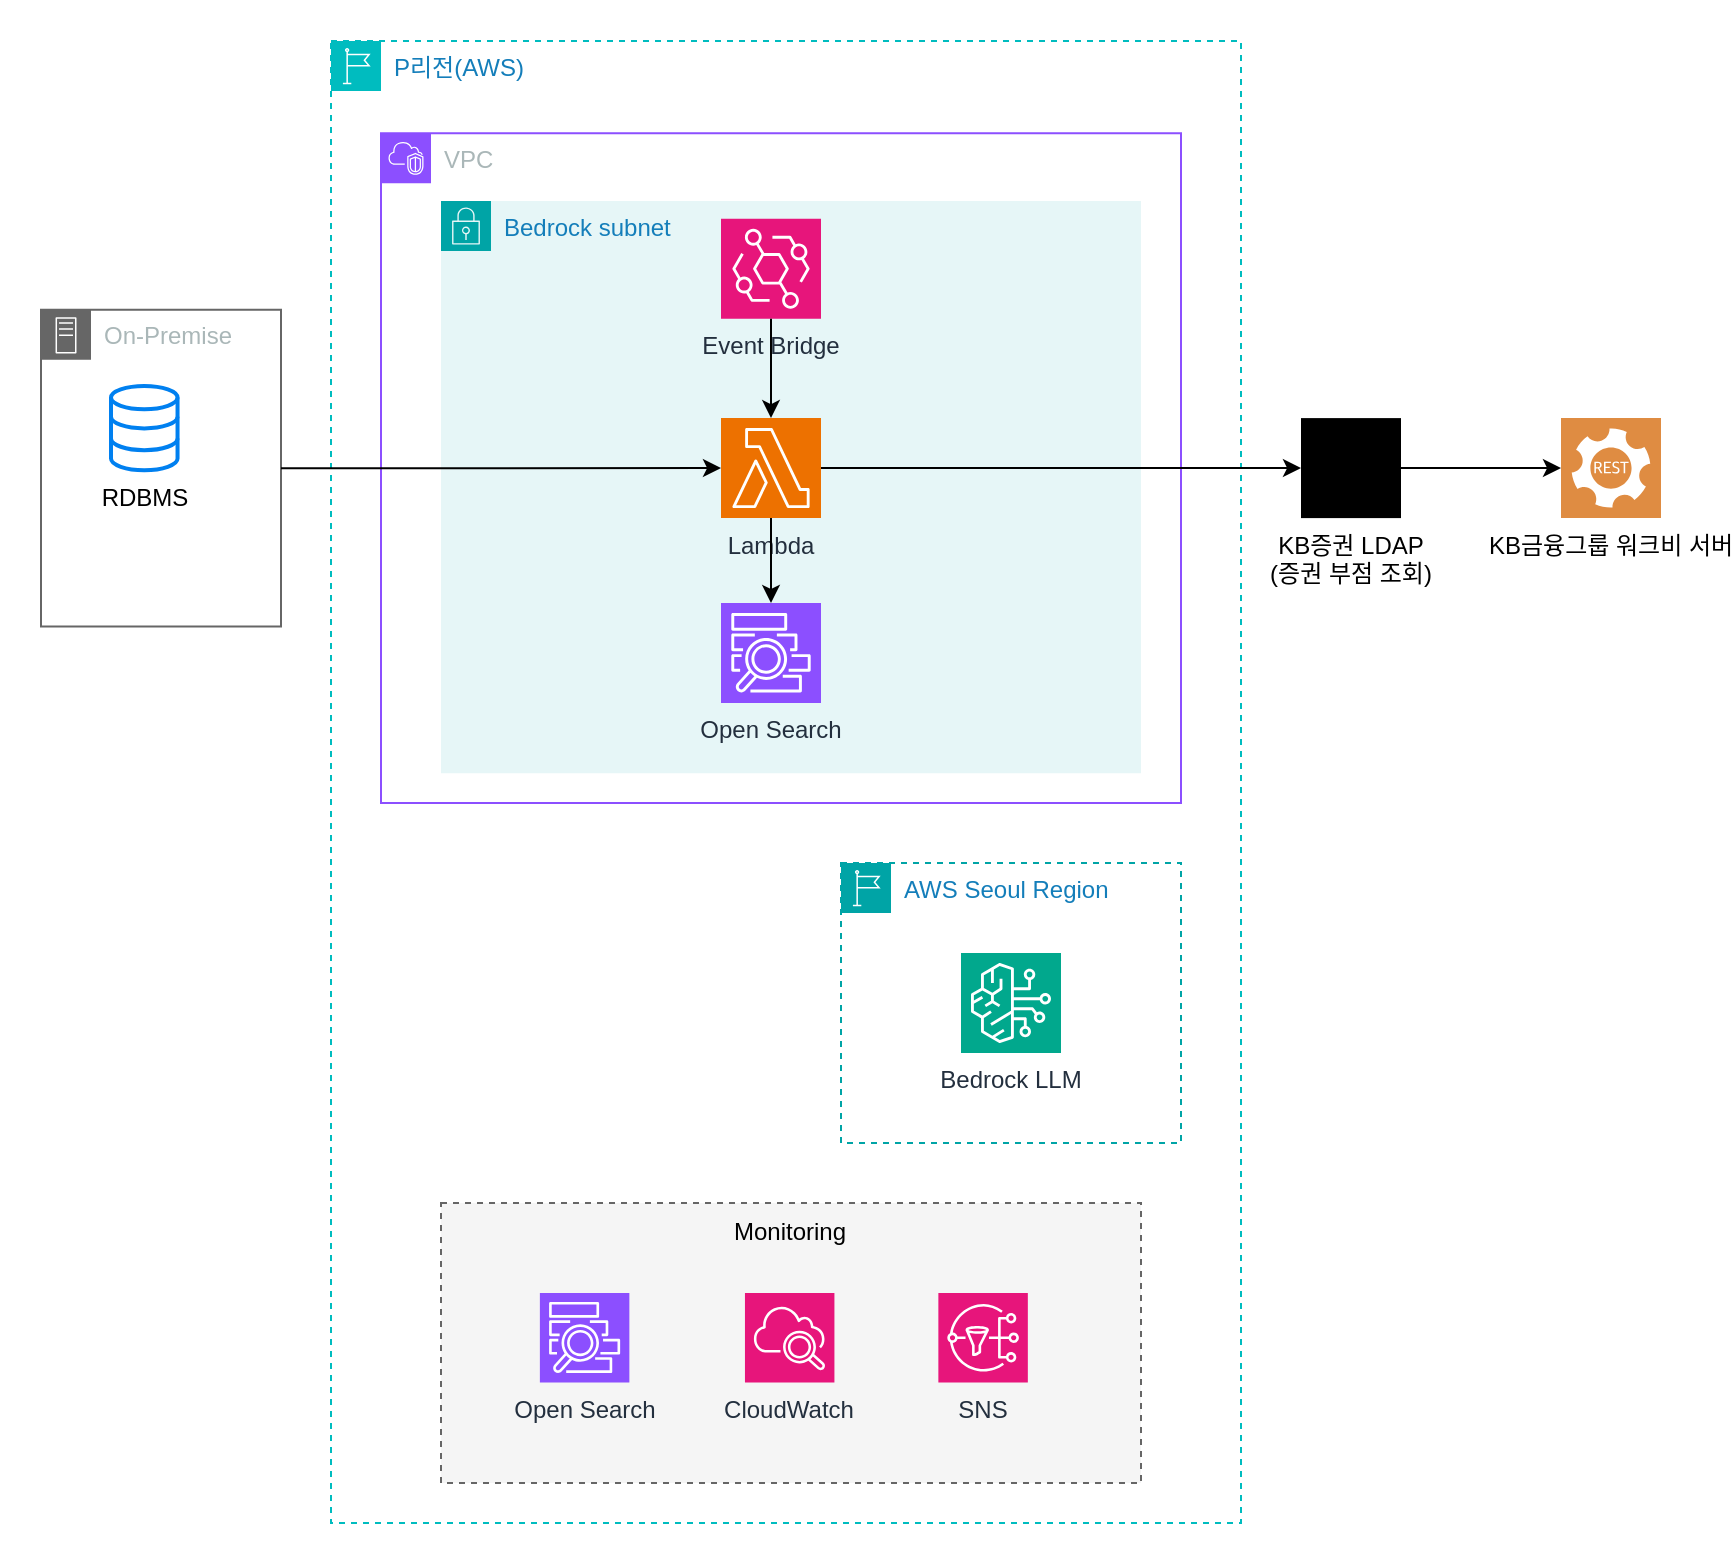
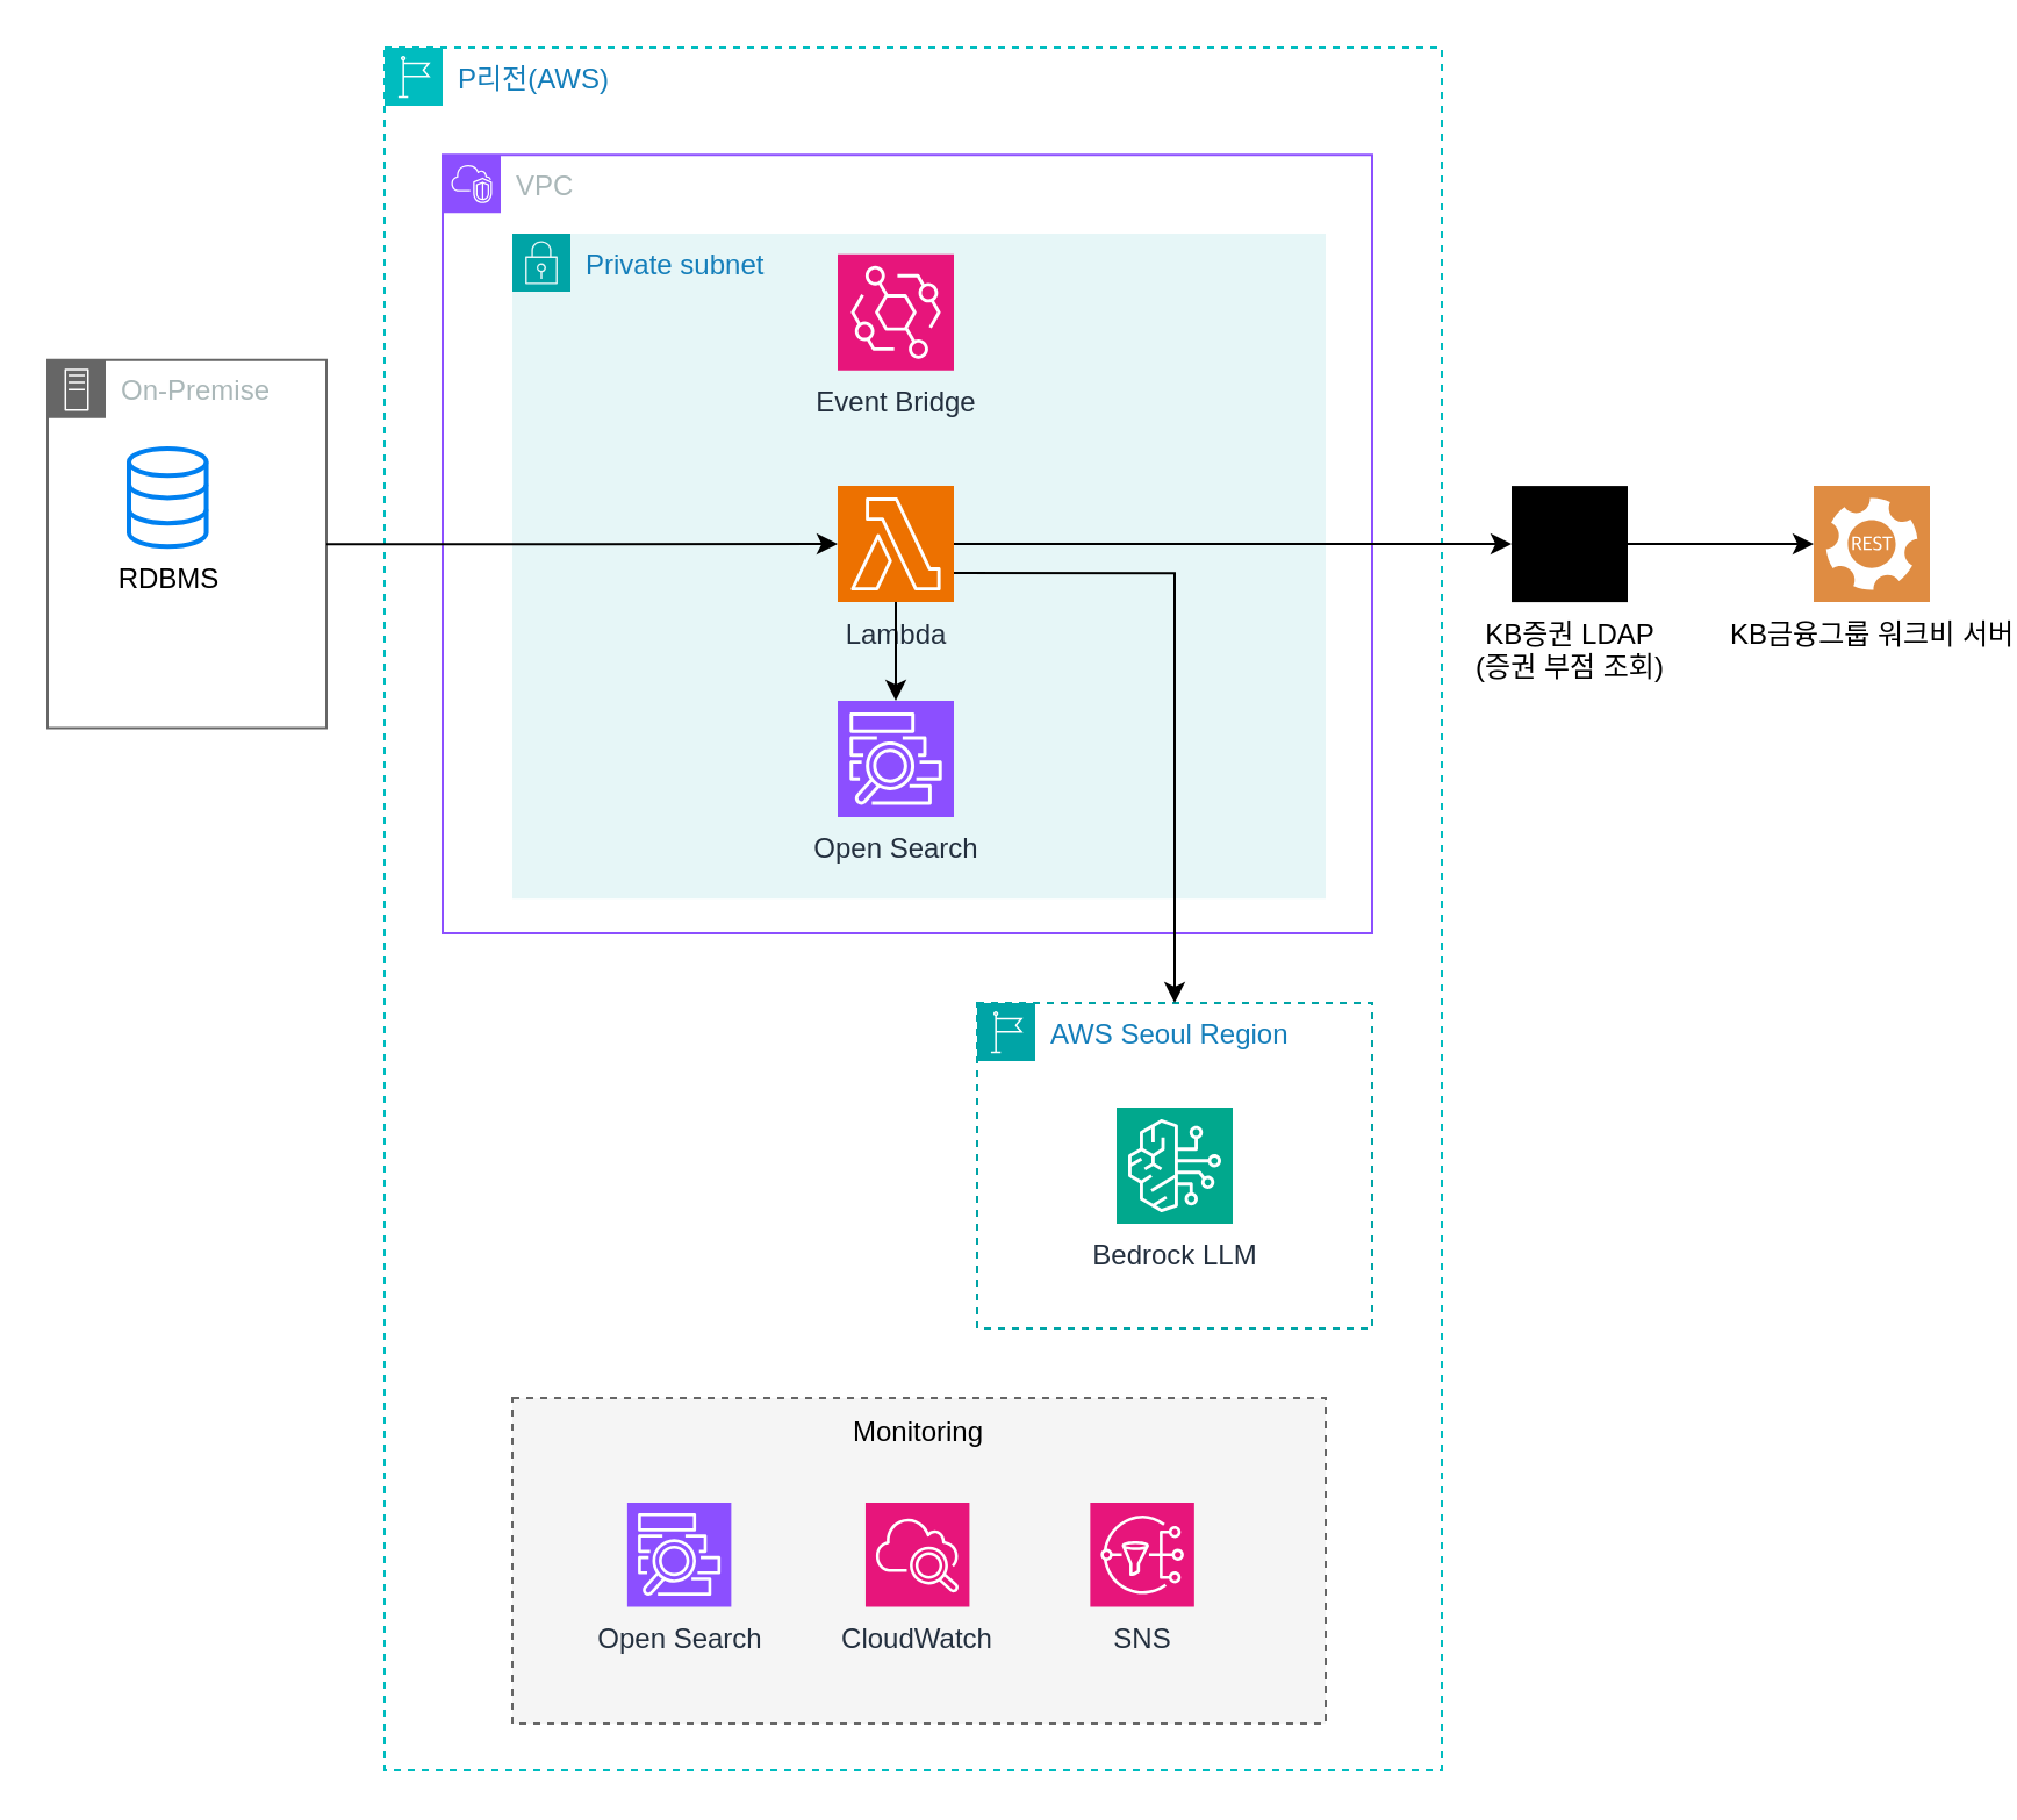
  <mxCell id="0" />
  <mxCell id="1" parent="0" />
- <mxCell id="2" value="Bedrock subnet" style="points=[[0,0],[0.25,0],[0.5,0],[0.75,0],[1,0],[1,0.25],[1,0.5],[1,0.75],[1,1],[0.75,1],[0.5,1],[0.25,1],[0,1],[0,0.75],[0,0.5],[0,0.25]];outlineConnect=0;gradientColor=none;html=1;whiteSpace=wrap;fontSize=12;fontStyle=0;container=0;pointerEvents=0;collapsible=0;recursiveResize=0;shape=mxgraph.aws4.group;grIcon=mxgraph.aws4.group_security_group;grStroke=0;strokeColor=#00A4A6;fillColor=#E6F6F7;verticalAlign=top;align=left;spacingLeft=30;fontColor=#147EBA;dashed=0;" vertex="1" parent="1"><mxGeometry x="220" y="100" width="350" height="286.1" as="geometry" /></mxCell>
+ <mxCell id="2" value="Private subnet" style="points=[[0,0],[0.25,0],[0.5,0],[0.75,0],[1,0],[1,0.25],[1,0.5],[1,0.75],[1,1],[0.75,1],[0.5,1],[0.25,1],[0,1],[0,0.75],[0,0.5],[0,0.25]];outlineConnect=0;gradientColor=none;html=1;whiteSpace=wrap;fontSize=12;fontStyle=0;container=0;pointerEvents=0;collapsible=0;recursiveResize=0;shape=mxgraph.aws4.group;grIcon=mxgraph.aws4.group_security_group;grStroke=0;strokeColor=#00A4A6;fillColor=#E6F6F7;verticalAlign=top;align=left;spacingLeft=30;fontColor=#147EBA;dashed=0;" vertex="1" parent="1"><mxGeometry x="220" y="100" width="350" height="286.1" as="geometry" /></mxCell>
  <mxCell id="3" value="VPC" style="points=[[0,0],[0.25,0],[0.5,0],[0.75,0],[1,0],[1,0.25],[1,0.5],[1,0.75],[1,1],[0.75,1],[0.5,1],[0.25,1],[0,1],[0,0.75],[0,0.5],[0,0.25]];outlineConnect=0;gradientColor=none;html=1;whiteSpace=wrap;fontSize=12;fontStyle=0;container=0;pointerEvents=0;collapsible=0;recursiveResize=0;shape=mxgraph.aws4.group;grIcon=mxgraph.aws4.group_vpc2;strokeColor=#8C4FFF;fillColor=none;verticalAlign=top;align=left;spacingLeft=30;fontColor=#AAB7B8;dashed=0;" vertex="1" parent="1"><mxGeometry x="190" y="66.1" width="400" height="334.9" as="geometry" /></mxCell>
  <mxCell id="4" value="P리전(AWS)" style="points=[[0,0],[0.25,0],[0.5,0],[0.75,0],[1,0],[1,0.25],[1,0.5],[1,0.75],[1,1],[0.75,1],[0.5,1],[0.25,1],[0,1],[0,0.75],[0,0.5],[0,0.25]];outlineConnect=0;gradientColor=none;html=1;whiteSpace=wrap;fontSize=12;fontStyle=0;container=0;pointerEvents=0;collapsible=0;recursiveResize=0;shape=mxgraph.aws4.group;grIcon=mxgraph.aws4.group_region;strokeColor=#00BCBF;fillColor=none;verticalAlign=top;align=left;spacingLeft=30;fontColor=#147EBA;dashed=1;" vertex="1" parent="1"><mxGeometry x="165" y="20" width="455" height="741" as="geometry" /></mxCell>
  <mxCell id="5" value="" style="group" vertex="1" connectable="0" parent="1"><mxGeometry x="20" y="154.39" width="120" height="158.32" as="geometry" /></mxCell>
  <mxCell id="6" value="RDBMS" style="html=1;verticalLabelPosition=bottom;align=center;labelBackgroundColor=#ffffff;verticalAlign=top;strokeWidth=2;strokeColor=#0080F0;shadow=0;dashed=0;shape=mxgraph.ios7.icons.data;aspect=fixed;" vertex="1" parent="5"><mxGeometry x="35" y="38.107" width="33.272" height="42.105" as="geometry" /></mxCell>
  <mxCell id="7" value="On-Premise" style="sketch=0;outlineConnect=0;gradientColor=none;html=1;whiteSpace=wrap;fontSize=12;fontStyle=0;shape=mxgraph.aws4.group;grIcon=mxgraph.aws4.group_on_premise;strokeColor=#666666;fillColor=none;verticalAlign=top;align=left;spacingLeft=30;fontColor=#AAB7B8;dashed=0;" vertex="1" parent="5"><mxGeometry width="120" height="158.32" as="geometry" /></mxCell>
  <mxCell id="8" value="AWS Seoul Region" style="points=[[0,0],[0.25,0],[0.5,0],[0.75,0],[1,0],[1,0.25],[1,0.5],[1,0.75],[1,1],[0.75,1],[0.5,1],[0.25,1],[0,1],[0,0.75],[0,0.5],[0,0.25]];outlineConnect=0;gradientColor=none;html=1;whiteSpace=wrap;fontSize=12;fontStyle=0;container=1;pointerEvents=0;collapsible=0;recursiveResize=0;shape=mxgraph.aws4.group;grIcon=mxgraph.aws4.group_region;strokeColor=#00A4A6;fillColor=none;verticalAlign=top;align=left;spacingLeft=30;fontColor=#147EBA;dashed=1;" vertex="1" parent="1"><mxGeometry x="420" y="431" width="170" height="140" as="geometry" /></mxCell>
  <mxCell id="9" value="Bedrock LLM" style="sketch=0;points=[[0,0,0],[0.25,0,0],[0.5,0,0],[0.75,0,0],[1,0,0],[0,1,0],[0.25,1,0],[0.5,1,0],[0.75,1,0],[1,1,0],[0,0.25,0],[0,0.5,0],[0,0.75,0],[1,0.25,0],[1,0.5,0],[1,0.75,0]];outlineConnect=0;fontColor=#232F3E;fillColor=#01A88D;strokeColor=#ffffff;dashed=0;verticalLabelPosition=bottom;verticalAlign=top;align=center;html=1;fontSize=12;fontStyle=0;aspect=fixed;shape=mxgraph.aws4.resourceIcon;resIcon=mxgraph.aws4.bedrock;" vertex="1" parent="8"><mxGeometry x="60" y="45" width="50" height="50" as="geometry" /></mxCell>
  <mxCell id="10" value="" style="group" vertex="1" connectable="0" parent="1"><mxGeometry x="220" y="601" width="350" height="140" as="geometry" /></mxCell>
  <mxCell id="11" value="" style="rounded=0;whiteSpace=wrap;html=1;fillColor=#f5f5f5;dashed=1;fontColor=#333333;strokeColor=#666666;" vertex="1" parent="10"><mxGeometry width="350.0" height="140" as="geometry" /></mxCell>
  <mxCell id="12" value="Monitoring" style="text;html=1;align=center;verticalAlign=middle;whiteSpace=wrap;rounded=0;" vertex="1" parent="10"><mxGeometry x="127.915" width="94.17" height="30" as="geometry" /></mxCell>
  <mxCell id="13" value="Open Search" style="sketch=0;points=[[0,0,0],[0.25,0,0],[0.5,0,0],[0.75,0,0],[1,0,0],[0,1,0],[0.25,1,0],[0.5,1,0],[0.75,1,0],[1,1,0],[0,0.25,0],[0,0.5,0],[0,0.75,0],[1,0.25,0],[1,0.5,0],[1,0.75,0]];outlineConnect=0;fontColor=#232F3E;fillColor=#8C4FFF;strokeColor=#ffffff;dashed=0;verticalLabelPosition=bottom;verticalAlign=top;align=center;html=1;fontSize=12;fontStyle=0;aspect=fixed;shape=mxgraph.aws4.resourceIcon;resIcon=mxgraph.aws4.elasticsearch_service;direction=south;" vertex="1" parent="10"><mxGeometry x="49.439" y="45" width="44.737" height="44.737" as="geometry" /></mxCell>
  <mxCell id="14" value="CloudWatch" style="sketch=0;points=[[0,0,0],[0.25,0,0],[0.5,0,0],[0.75,0,0],[1,0,0],[0,1,0],[0.25,1,0],[0.5,1,0],[0.75,1,0],[1,1,0],[0,0.25,0],[0,0.5,0],[0,0.75,0],[1,0.25,0],[1,0.5,0],[1,0.75,0]];points=[[0,0,0],[0.25,0,0],[0.5,0,0],[0.75,0,0],[1,0,0],[0,1,0],[0.25,1,0],[0.5,1,0],[0.75,1,0],[1,1,0],[0,0.25,0],[0,0.5,0],[0,0.75,0],[1,0.25,0],[1,0.5,0],[1,0.75,0]];outlineConnect=0;fontColor=#232F3E;fillColor=#E7157B;strokeColor=#ffffff;dashed=0;verticalLabelPosition=bottom;verticalAlign=top;align=center;html=1;fontSize=12;fontStyle=0;aspect=fixed;shape=mxgraph.aws4.resourceIcon;resIcon=mxgraph.aws4.cloudwatch_2;" vertex="1" parent="10"><mxGeometry x="151.975" y="45" width="44.737" height="44.737" as="geometry" /></mxCell>
  <mxCell id="15" value="SNS" style="sketch=0;points=[[0,0,0],[0.25,0,0],[0.5,0,0],[0.75,0,0],[1,0,0],[0,1,0],[0.25,1,0],[0.5,1,0],[0.75,1,0],[1,1,0],[0,0.25,0],[0,0.5,0],[0,0.75,0],[1,0.25,0],[1,0.5,0],[1,0.75,0]];outlineConnect=0;fontColor=#232F3E;fillColor=#E7157B;strokeColor=#ffffff;dashed=0;verticalLabelPosition=bottom;verticalAlign=top;align=center;html=1;fontSize=12;fontStyle=0;aspect=fixed;shape=mxgraph.aws4.resourceIcon;resIcon=mxgraph.aws4.sns;" vertex="1" parent="10"><mxGeometry x="248.684" y="45" width="44.737" height="44.737" as="geometry" /></mxCell>
  <mxCell id="16" value="Event Bridge" style="sketch=0;points=[[0,0,0],[0.25,0,0],[0.5,0,0],[0.75,0,0],[1,0,0],[0,1,0],[0.25,1,0],[0.5,1,0],[0.75,1,0],[1,1,0],[0,0.25,0],[0,0.5,0],[0,0.75,0],[1,0.25,0],[1,0.5,0],[1,0.75,0]];outlineConnect=0;fontColor=#232F3E;fillColor=#E7157B;strokeColor=#ffffff;dashed=0;verticalLabelPosition=bottom;verticalAlign=top;align=center;html=1;fontSize=12;fontStyle=0;aspect=fixed;shape=mxgraph.aws4.resourceIcon;resIcon=mxgraph.aws4.eventbridge;" vertex="1" parent="1"><mxGeometry x="360" y="108.89" width="50" height="50" as="geometry" /></mxCell>
  <mxCell id="17" style="edgeStyle=orthogonalEdgeStyle;rounded=0;orthogonalLoop=1;jettySize=auto;html=1;" edge="1" parent="1" source="18" target="19"><mxGeometry relative="1" as="geometry" /></mxCell>
  <mxCell id="18" value="KB증권 LDAP&lt;br&gt;(증권 부점 조회)" style="sketch=0;verticalLabelPosition=bottom;sketch=0;aspect=fixed;html=1;verticalAlign=top;strokeColor=none;fillColor=#000000;align=center;outlineConnect=0;pointerEvents=1;shape=mxgraph.citrix2.ldap;" vertex="1" parent="1"><mxGeometry x="650" y="208.55" width="50" height="50" as="geometry" /></mxCell>
  <mxCell id="19" value="KB금융그룹 워크비 서버" style="sketch=0;pointerEvents=1;shadow=0;dashed=0;html=1;strokeColor=none;fillColor=#DF8C42;labelPosition=center;verticalLabelPosition=bottom;verticalAlign=top;align=center;outlineConnect=0;shape=mxgraph.veeam2.restful_api;" vertex="1" parent="1"><mxGeometry x="780" y="208.55" width="50" height="50" as="geometry" /></mxCell>
- <mxCell id="20" style="edgeStyle=orthogonalEdgeStyle;rounded=0;orthogonalLoop=1;jettySize=auto;html=1;entryX=0.5;entryY=0;entryDx=0;entryDy=0;entryPerimeter=0;" edge="1" parent="1" source="16" target="25"><mxGeometry relative="1" as="geometry" /></mxCell>
  <mxCell id="21" style="edgeStyle=orthogonalEdgeStyle;rounded=0;orthogonalLoop=1;jettySize=auto;html=1;entryX=0;entryY=0.5;entryDx=0;entryDy=0;entryPerimeter=0;" edge="1" parent="1" source="7" target="25"><mxGeometry relative="1" as="geometry" /></mxCell>
  <mxCell id="22" value="Open Search" style="sketch=0;points=[[0,0,0],[0.25,0,0],[0.5,0,0],[0.75,0,0],[1,0,0],[0,1,0],[0.25,1,0],[0.5,1,0],[0.75,1,0],[1,1,0],[0,0.25,0],[0,0.5,0],[0,0.75,0],[1,0.25,0],[1,0.5,0],[1,0.75,0]];outlineConnect=0;fontColor=#232F3E;fillColor=#8C4FFF;strokeColor=#ffffff;dashed=0;verticalLabelPosition=bottom;verticalAlign=top;align=center;html=1;fontSize=12;fontStyle=0;aspect=fixed;shape=mxgraph.aws4.resourceIcon;resIcon=mxgraph.aws4.elasticsearch_service;direction=south;" vertex="1" parent="1"><mxGeometry x="360" y="301" width="50" height="50" as="geometry" /></mxCell>
+ <mxCell id="23" style="edgeStyle=orthogonalEdgeStyle;rounded=0;orthogonalLoop=1;jettySize=auto;html=1;exitX=1;exitY=0.75;exitDx=0;exitDy=0;exitPerimeter=0;entryX=0.5;entryY=0;entryDx=0;entryDy=0;" edge="1" parent="1" source="25" target="8"><mxGeometry relative="1" as="geometry" /></mxCell>
  <mxCell id="24" style="edgeStyle=orthogonalEdgeStyle;rounded=0;orthogonalLoop=1;jettySize=auto;html=1;" edge="1" parent="1" source="25" target="18"><mxGeometry relative="1" as="geometry" /></mxCell>
  <mxCell id="25" value="Lambda" style="sketch=0;points=[[0,0,0],[0.25,0,0],[0.5,0,0],[0.75,0,0],[1,0,0],[0,1,0],[0.25,1,0],[0.5,1,0],[0.75,1,0],[1,1,0],[0,0.25,0],[0,0.5,0],[0,0.75,0],[1,0.25,0],[1,0.5,0],[1,0.75,0]];outlineConnect=0;fontColor=#232F3E;fillColor=#ED7100;strokeColor=#ffffff;dashed=0;verticalLabelPosition=bottom;verticalAlign=top;align=center;html=1;fontSize=12;fontStyle=0;aspect=fixed;shape=mxgraph.aws4.resourceIcon;resIcon=mxgraph.aws4.lambda;" vertex="1" parent="1"><mxGeometry x="360" y="208.55" width="50" height="50" as="geometry" /></mxCell>
  <mxCell id="26" style="edgeStyle=orthogonalEdgeStyle;rounded=0;orthogonalLoop=1;jettySize=auto;html=1;entryX=0;entryY=0.5;entryDx=0;entryDy=0;entryPerimeter=0;" edge="1" parent="1" source="25" target="22"><mxGeometry relative="1" as="geometry" /></mxCell>
